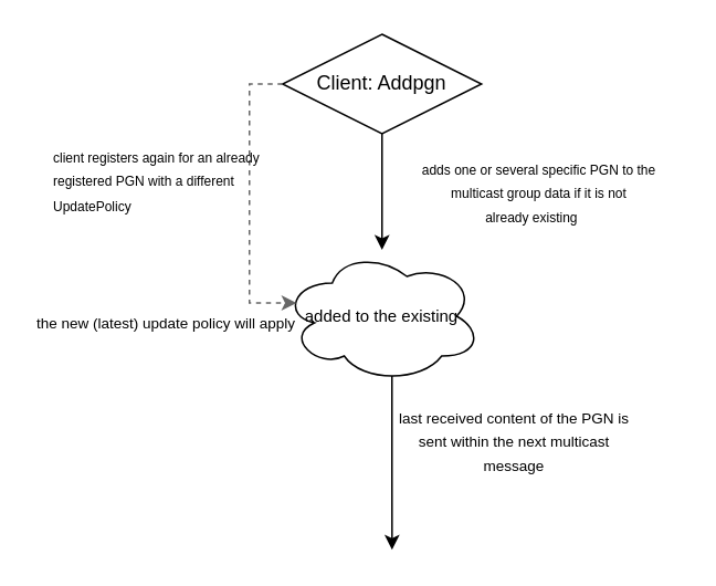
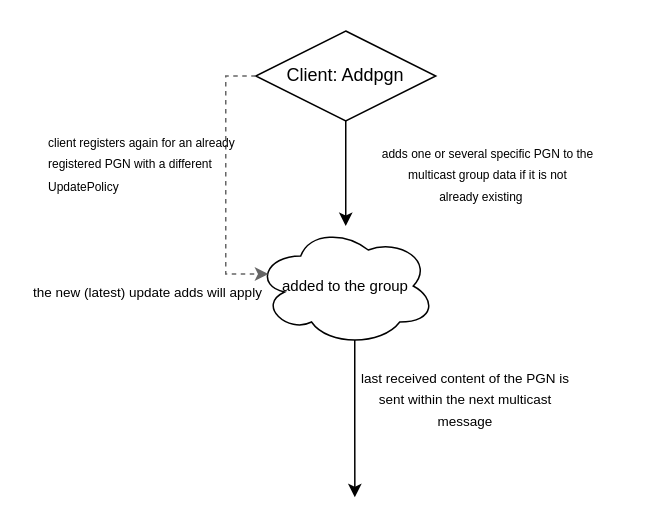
  <mxCell id="0" />
  <mxCell id="1" parent="0" />
  <mxCell id="2" value="Client: Addpgn" style="rhombus;whiteSpace=wrap;html=1;" vertex="1" parent="1"><mxGeometry x="170" y="20" width="120" height="60" as="geometry" /></mxCell>
  <mxCell id="3" value="" style="endArrow=classic;html=1;rounded=0;exitX=0.5;exitY=1;exitDx=0;exitDy=0;" edge="1" parent="1" source="2"><mxGeometry width="50" height="50" relative="1" as="geometry"><mxPoint x="260" y="150" as="sourcePoint" /><mxPoint x="230" y="150" as="targetPoint" /></mxGeometry></mxCell>
  <mxCell id="4" value="&lt;font style=&quot;font-size: 8px;&quot;&gt;adds one or several specific PGN to the multicast group data if it is not&lt;br&gt;already existing&lt;span style=&quot;&quot;&gt;&lt;span style=&quot;white-space: pre;&quot;&gt;&amp;nbsp;&amp;nbsp;&amp;nbsp;&amp;nbsp;&lt;/span&gt;&lt;/span&gt;&lt;/font&gt;" style="text;strokeColor=none;align=center;fillColor=none;html=1;verticalAlign=middle;whiteSpace=wrap;rounded=0;" vertex="1" parent="1"><mxGeometry x="240" y="100" width="170" height="30" as="geometry" /></mxCell>
  <mxCell id="5" style="edgeStyle=orthogonalEdgeStyle;rounded=0;orthogonalLoop=1;jettySize=auto;html=1;exitX=0.55;exitY=0.95;exitDx=0;exitDy=0;exitPerimeter=0;" edge="1" parent="1" source="6"><mxGeometry relative="1" as="geometry"><mxPoint x="236.065" y="330.86" as="targetPoint" /></mxGeometry></mxCell>
- <mxCell id="6" value="&lt;font style=&quot;font-size: 10px;&quot;&gt;added to the existing&lt;/font&gt;" style="ellipse;shape=cloud;whiteSpace=wrap;html=1;" vertex="1" parent="1"><mxGeometry x="170" y="150" width="120" height="80" as="geometry" /></mxCell>
+ <mxCell id="6" value="&lt;font style=&quot;font-size: 10px;&quot;&gt;added to the group&lt;/font&gt;" style="ellipse;shape=cloud;whiteSpace=wrap;html=1;" vertex="1" parent="1"><mxGeometry x="170" y="150" width="120" height="80" as="geometry" /></mxCell>
  <mxCell id="7" value="&lt;font style=&quot;font-size: 9px;&quot;&gt;last received content of the PGN is sent within the next multicast&lt;br&gt;message&lt;/font&gt;" style="text;strokeColor=none;align=center;fillColor=none;html=1;verticalAlign=middle;whiteSpace=wrap;rounded=0;" vertex="1" parent="1"><mxGeometry x="230" y="250" width="160" height="30" as="geometry" /></mxCell>
  <mxCell id="8" style="edgeStyle=orthogonalEdgeStyle;rounded=0;orthogonalLoop=1;jettySize=auto;html=1;exitX=0;exitY=0.5;exitDx=0;exitDy=0;entryX=0.07;entryY=0.4;entryDx=0;entryDy=0;entryPerimeter=0;fillColor=#f5f5f5;strokeColor=#666666;gradientColor=#b3b3b3;dashed=1;" edge="1" parent="1" source="2" target="6"><mxGeometry relative="1" as="geometry"><Array as="points"><mxPoint x="150" y="50" /><mxPoint x="150" y="182" /></Array></mxGeometry></mxCell>
  <mxCell id="9" value="&lt;font style=&quot;font-size: 8px;&quot;&gt;client registers again for an already registered PGN with a different&lt;br&gt;UpdatePolicy&lt;/font&gt;" style="text;whiteSpace=wrap;html=1;" vertex="1" parent="1"><mxGeometry x="30" y="80" width="150" height="50" as="geometry" /></mxCell>
- <mxCell id="10" value="&lt;font style=&quot;font-size: 9px;&quot;&gt;the new (latest) update policy will apply&lt;/font&gt;" style="text;whiteSpace=wrap;html=1;" vertex="1" parent="1"><mxGeometry x="20" y="180" width="160" height="50" as="geometry" /></mxCell>
+ <mxCell id="10" value="&lt;font style=&quot;font-size: 9px;&quot;&gt;the new (latest) update adds will apply&lt;/font&gt;" style="text;whiteSpace=wrap;html=1;" vertex="1" parent="1"><mxGeometry x="20" y="180" width="160" height="50" as="geometry" /></mxCell>
